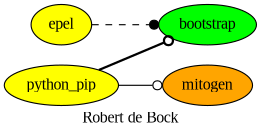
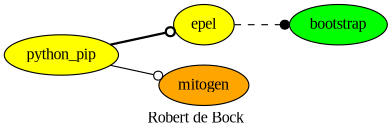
  digraph {
    fontname="Liberation Serif"
    label="Robert de Bock"
    rankdir=LR
    node [fillcolor=yellow fontname="Liberation Serif" style=filled]
    edge [arrowhead=odot fontname="Liberation Serif"]
    bootstrap [fillcolor=green]
    epel
    python_pip
    mitogen [fillcolor=orange]
    epel -> bootstrap [arrowhead=dot style=dashed]
-   python_pip -> bootstrap [style=bold]
+   python_pip -> epel [style=bold]
    python_pip -> mitogen [style=solid]
  }
